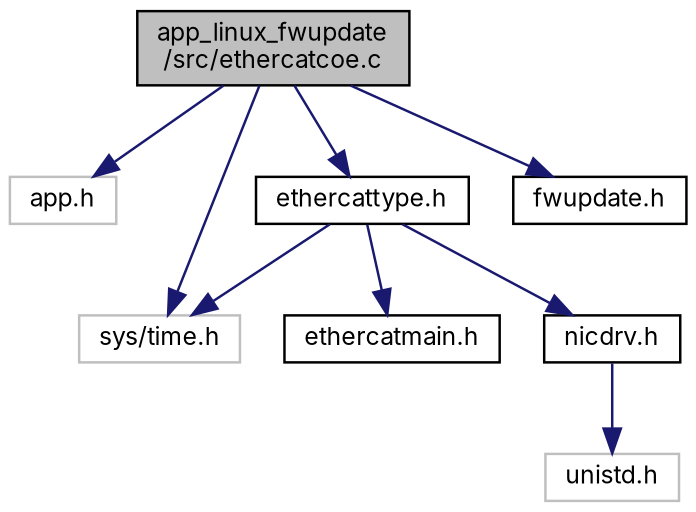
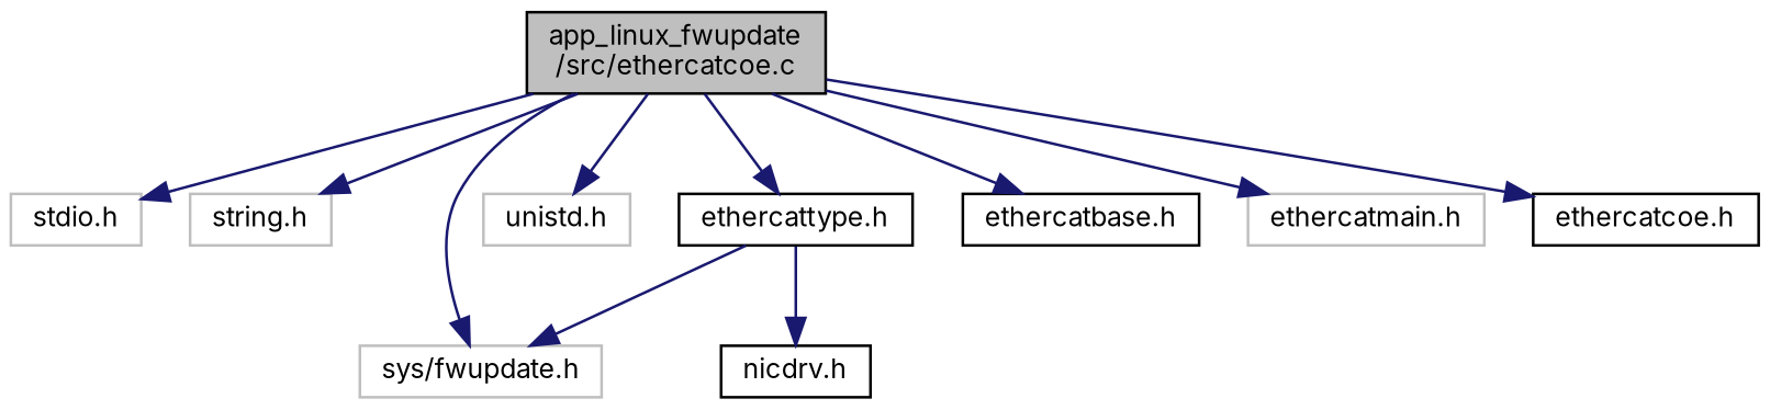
  digraph {
    fontname=Inter
    node [color=black fillcolor=white fontname=Inter fontsize=10 shape=record style=filled]
    edge [color=midnightblue fontname=Inter fontsize=10 labelfontname=Helvetica labelfontsize=10 style=solid]
    n1 [fillcolor=grey75 fontcolor=black height=0.2 label="app_linux_fwupdate\l/src/ethercatcoe.c" width=0.4]
-   n2 [color=grey75 height=0.2 label="app.h" width=0.4]
-   n4 [color=grey75 height=0.2 label="sys/time.h" width=0.4]
+   n2 [color=grey75 height=0.2 label="stdio.h" width=0.4]
+   n3 [color=grey75 height=0.2 label="string.h" width=0.4]
+   n4 [color=grey75 height=0.2 label="sys/fwupdate.h" width=0.4]
    n5 [color=grey75 height=0.2 label="unistd.h" width=0.4]
    n6 [height=0.2 label="ethercattype.h" width=0.4]
-   n7 [height=0.2 label="fwupdate.h" width=0.4]
-   n8 [height=0.2 label="ethercatmain.h" width=0.4]
+   n7 [height=0.2 label="ethercatbase.h" width=0.4]
+   n8 [color=grey75 height=0.2 label="ethercatmain.h" width=0.4]
+   n9 [height=0.2 label="ethercatcoe.h" width=0.4]
    n10 [height=0.2 label="nicdrv.h" width=0.4]
    n1 -> n2
+   n1 -> n3
    n1 -> n4
-   n10 -> n5
+   n1 -> n5
    n1 -> n6
    n1 -> n7
-   n6 -> n8
+   n1 -> n8
+   n1 -> n9
    n6 -> n4
    n6 -> n10
  }
